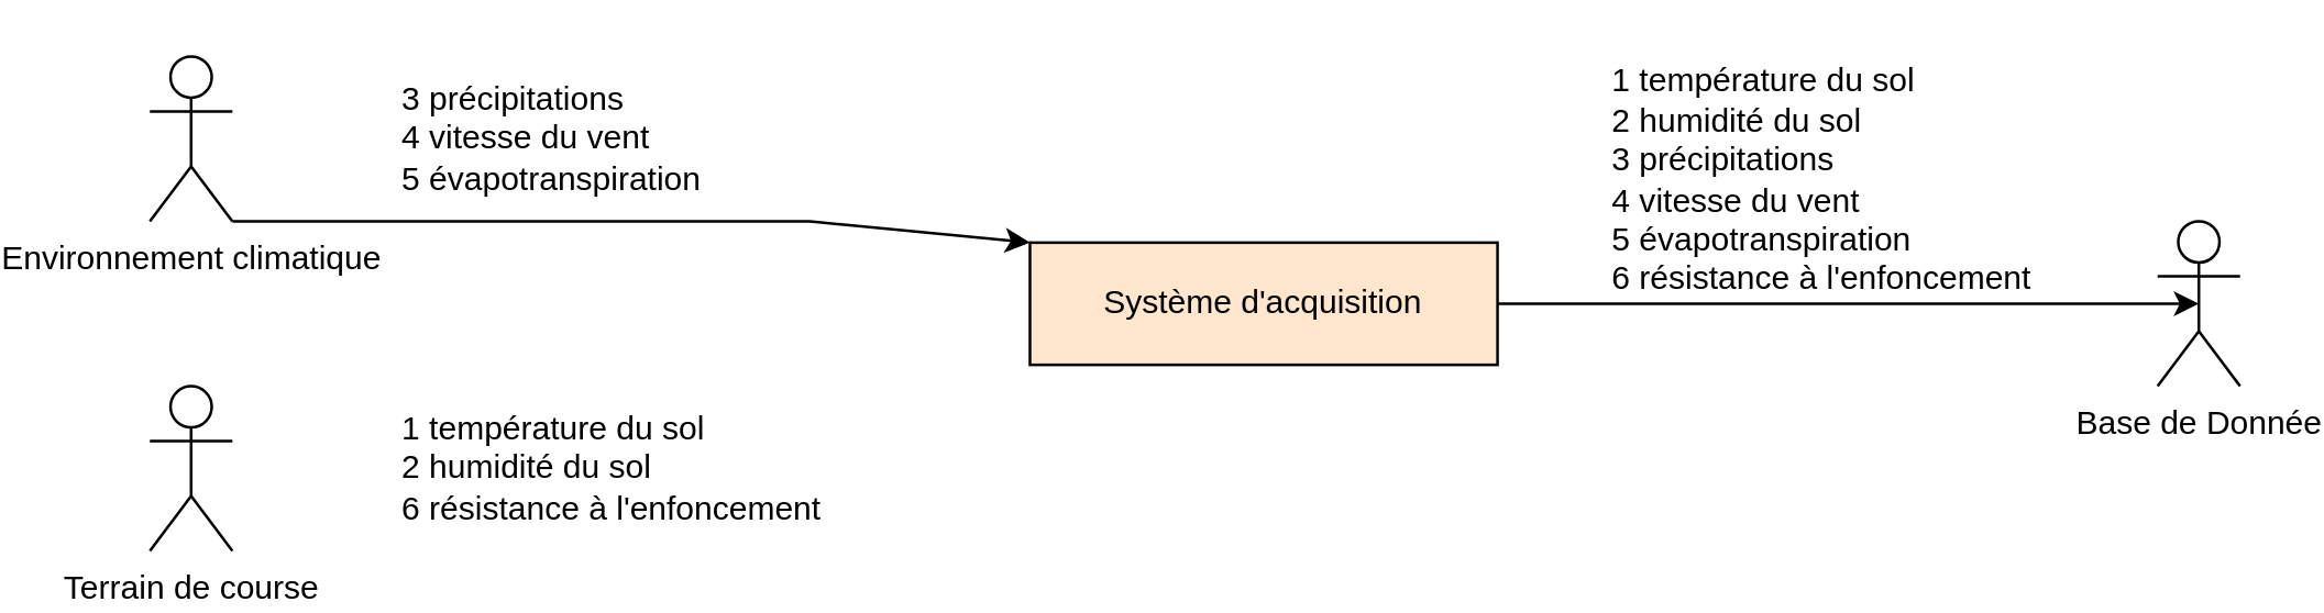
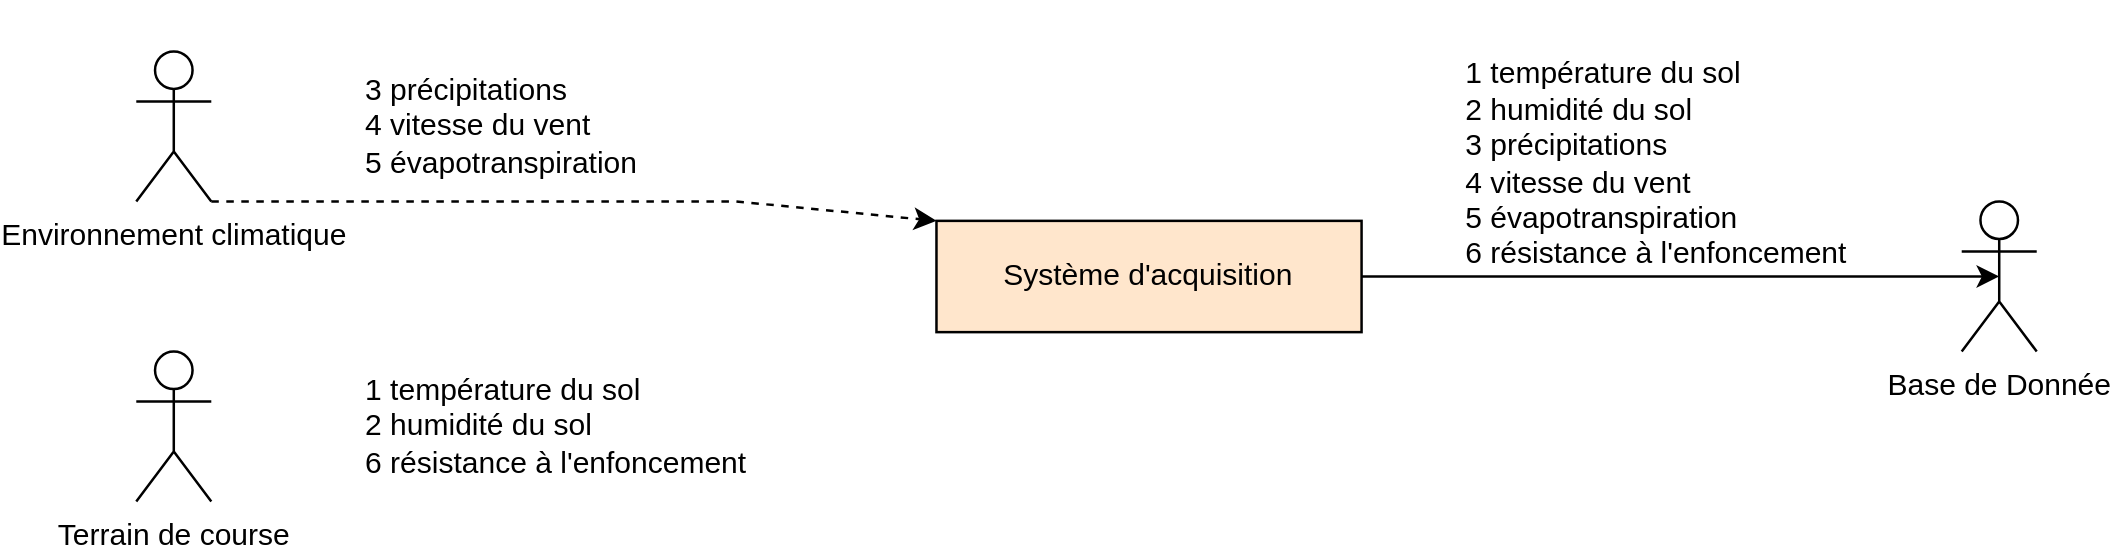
  <mxCell id="0" />
  <mxCell id="1" parent="0" />
  <mxCell id="2" value="Environnement climatique" style="shape=umlActor;verticalLabelPosition=bottom;verticalAlign=top;html=1;outlineConnect=0;" parent="1" vertex="1"><mxGeometry y="20" width="30" height="60" as="geometry" x="20" /></mxCell>
  <mxCell id="3" value="Base de Donnée" style="shape=umlActor;verticalLabelPosition=bottom;verticalAlign=top;html=1;outlineConnect=0;" parent="1" vertex="1"><mxGeometry x="750" y="80" width="30" height="60" as="geometry" /></mxCell>
  <mxCell id="4" value="Terrain de course" style="shape=umlActor;verticalLabelPosition=bottom;verticalAlign=top;html=1;outlineConnect=0;" parent="1" vertex="1"><mxGeometry y="140" width="30" height="60" as="geometry" x="20" /></mxCell>
  <mxCell id="5" value="3 précipitations&lt;br&gt;4 vitesse du vent&lt;br&gt;5 évapotranspiration" style="text;html=1;align=left;verticalAlign=middle;whiteSpace=wrap;rounded=0;" parent="1" vertex="1"><mxGeometry x="110" y="25.5" width="140" height="49" as="geometry" /></mxCell>
  <mxCell id="6" value="1 température du sol&lt;br&gt;2 humidité du sol&lt;br&gt;6 résistance à l'enfoncement" style="text;html=1;align=left;verticalAlign=middle;whiteSpace=wrap;rounded=0;" parent="1" vertex="1"><mxGeometry x="110" y="145.5" width="170" height="49" as="geometry" /></mxCell>
  <mxCell id="7" value="Système d'acquisition" style="rounded=0;whiteSpace=wrap;html=1;fillColor=#ffe6cc;" parent="1" vertex="1"><mxGeometry x="340" y="87.75" width="170" height="44.5" as="geometry" /></mxCell>
- <mxCell id="8" value="" style="endArrow=classic;html=1;rounded=0;exitX=1;exitY=1;exitDx=0;exitDy=0;exitPerimeter=0;entryX=0;entryY=0;entryDx=0;entryDy=0;" parent="1" source="2" target="7" edge="1"><mxGeometry width="50" height="50" relative="1" as="geometry"><mxPoint x="450" y="330" as="sourcePoint" /><mxPoint x="500" y="280" as="targetPoint" /><Array as="points"><mxPoint x="260" y="80" /></Array></mxGeometry></mxCell>
+ <mxCell id="8" value="" style="endArrow=classic;html=1;rounded=0;exitX=1;exitY=1;exitDx=0;exitDy=0;exitPerimeter=0;entryX=0;entryY=0;entryDx=0;entryDy=0;dashed=1;" parent="1" source="2" target="7" edge="1"><mxGeometry width="50" height="50" relative="1" as="geometry"><mxPoint x="450" y="330" as="sourcePoint" /><mxPoint x="500" y="280" as="targetPoint" /><Array as="points"><mxPoint x="260" y="80" /></Array></mxGeometry></mxCell>
  <mxCell id="9" style="edgeStyle=orthogonalEdgeStyle;rounded=0;orthogonalLoop=1;jettySize=auto;html=1;exitX=1;exitY=0.5;exitDx=0;exitDy=0;entryX=0.5;entryY=0.5;entryDx=0;entryDy=0;entryPerimeter=0;" parent="1" source="7" target="3" edge="1"><mxGeometry relative="1" as="geometry" /></mxCell>
  <mxCell id="10" value="1 température du sol&lt;br&gt;2 humidité du sol&lt;br&gt;3 précipitations&lt;br&gt;4 vitesse du vent&lt;br&gt;5 évapotranspiration&lt;br&gt;6 résistance à l'enfoncement" style="text;html=1;align=left;verticalAlign=middle;whiteSpace=wrap;rounded=0;" parent="1" vertex="1"><mxGeometry x="550" y="20" width="200" height="89" as="geometry" /></mxCell>
